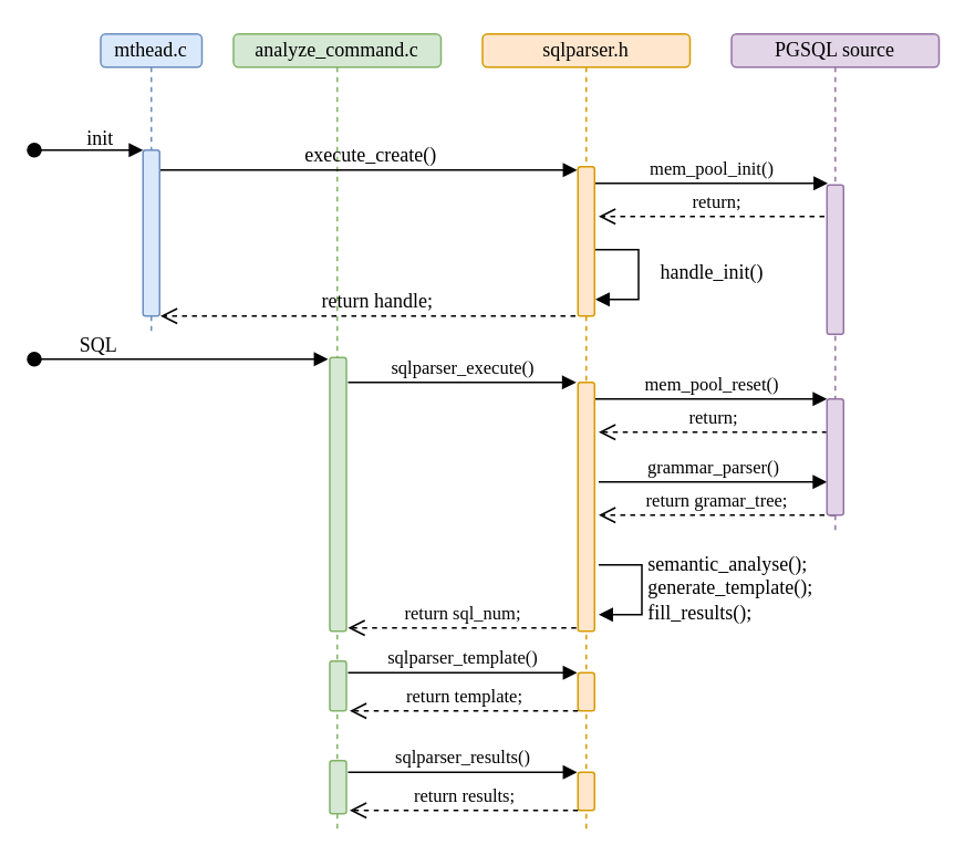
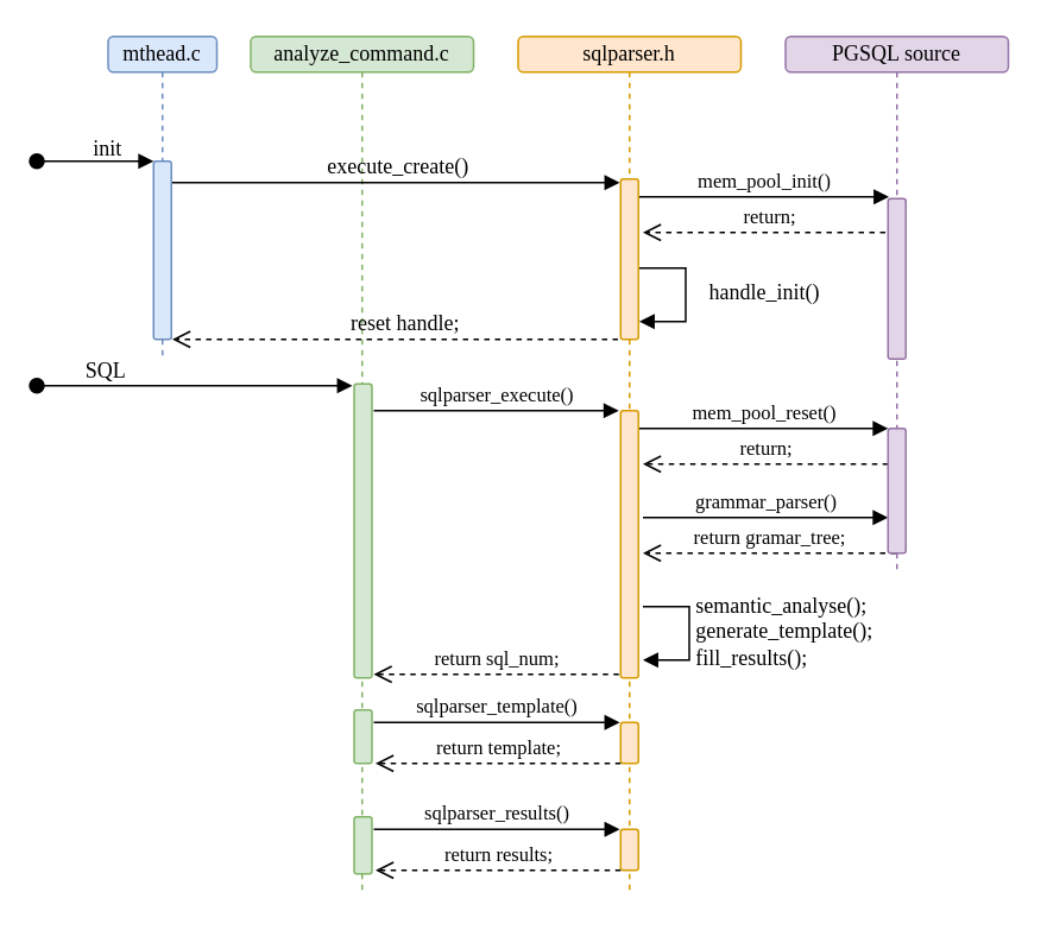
  <mxCell id="0" />
  <mxCell id="1" parent="0" />
  <mxCell id="2" value="analyze_command.c" style="shape=umlLifeline;perimeter=lifelinePerimeter;whiteSpace=wrap;html=1;container=0;dropTarget=0;collapsible=0;recursiveResize=0;outlineConnect=0;portConstraint=eastwest;newEdgeStyle={&quot;edgeStyle&quot;:&quot;elbowEdgeStyle&quot;,&quot;elbow&quot;:&quot;vertical&quot;,&quot;curved&quot;:0,&quot;rounded&quot;:0};size=20;participant=label;fontFamily=Comic Sans MS;rounded=1;fillColor=#d5e8d4;strokeColor=#82b366;" parent="1" vertex="1"><mxGeometry x="140" y="20" width="125" height="480" as="geometry" /></mxCell>
  <mxCell id="3" value="" style="html=1;points=[];perimeter=orthogonalPerimeter;outlineConnect=0;targetShapes=umlLifeline;portConstraint=eastwest;newEdgeStyle={&quot;edgeStyle&quot;:&quot;elbowEdgeStyle&quot;,&quot;elbow&quot;:&quot;vertical&quot;,&quot;curved&quot;:0,&quot;rounded&quot;:0};fontFamily=Comic Sans MS;rounded=1;fillColor=#d5e8d4;strokeColor=#82b366;" parent="2" vertex="1"><mxGeometry x="58" y="195" width="10" height="165" as="geometry" /></mxCell>
  <mxCell id="4" value="" style="html=1;points=[];perimeter=orthogonalPerimeter;outlineConnect=0;targetShapes=umlLifeline;portConstraint=eastwest;newEdgeStyle={&quot;edgeStyle&quot;:&quot;elbowEdgeStyle&quot;,&quot;elbow&quot;:&quot;vertical&quot;,&quot;curved&quot;:0,&quot;rounded&quot;:0};fontFamily=Comic Sans MS;rounded=1;fillColor=#d5e8d4;strokeColor=#82b366;" parent="2" vertex="1"><mxGeometry x="58" y="378" width="10" height="30" as="geometry" /></mxCell>
  <mxCell id="5" value="sqlparser.h" style="shape=umlLifeline;perimeter=lifelinePerimeter;whiteSpace=wrap;html=1;container=0;dropTarget=0;collapsible=0;recursiveResize=0;outlineConnect=0;portConstraint=eastwest;newEdgeStyle={&quot;edgeStyle&quot;:&quot;elbowEdgeStyle&quot;,&quot;elbow&quot;:&quot;vertical&quot;,&quot;curved&quot;:0,&quot;rounded&quot;:0};size=20;fontFamily=Comic Sans MS;rounded=1;fillColor=#ffe6cc;strokeColor=#d79b00;" parent="1" vertex="1"><mxGeometry x="290" y="20" width="125" height="480" as="geometry" /></mxCell>
  <mxCell id="6" value="" style="html=1;points=[];perimeter=orthogonalPerimeter;outlineConnect=0;targetShapes=umlLifeline;portConstraint=eastwest;newEdgeStyle={&quot;edgeStyle&quot;:&quot;elbowEdgeStyle&quot;,&quot;elbow&quot;:&quot;vertical&quot;,&quot;curved&quot;:0,&quot;rounded&quot;:0};fontFamily=Comic Sans MS;rounded=1;fillColor=#ffe6cc;strokeColor=#d79b00;" parent="5" vertex="1"><mxGeometry x="57.5" y="80" width="10" height="90" as="geometry" /></mxCell>
  <mxCell id="7" value="" style="html=1;points=[];perimeter=orthogonalPerimeter;outlineConnect=0;targetShapes=umlLifeline;portConstraint=eastwest;newEdgeStyle={&quot;edgeStyle&quot;:&quot;elbowEdgeStyle&quot;,&quot;elbow&quot;:&quot;vertical&quot;,&quot;curved&quot;:0,&quot;rounded&quot;:0};fontFamily=Comic Sans MS;rounded=1;fillColor=#ffe6cc;strokeColor=#d79b00;" parent="5" vertex="1"><mxGeometry x="57.5" y="210" width="10" height="150" as="geometry" /></mxCell>
  <mxCell id="8" value="" style="html=1;points=[];perimeter=orthogonalPerimeter;outlineConnect=0;targetShapes=umlLifeline;portConstraint=eastwest;newEdgeStyle={&quot;edgeStyle&quot;:&quot;elbowEdgeStyle&quot;,&quot;elbow&quot;:&quot;vertical&quot;,&quot;curved&quot;:0,&quot;rounded&quot;:0};fontFamily=Comic Sans MS;rounded=1;fillColor=#ffe6cc;strokeColor=#d79b00;" parent="5" vertex="1"><mxGeometry x="57.5" y="385" width="10" height="23" as="geometry" /></mxCell>
  <mxCell id="9" value="" style="html=1;points=[];perimeter=orthogonalPerimeter;outlineConnect=0;targetShapes=umlLifeline;portConstraint=eastwest;newEdgeStyle={&quot;edgeStyle&quot;:&quot;elbowEdgeStyle&quot;,&quot;elbow&quot;:&quot;vertical&quot;,&quot;curved&quot;:0,&quot;rounded&quot;:0};fontFamily=Comic Sans MS;rounded=1;fillColor=#ffe6cc;strokeColor=#d79b00;" parent="5" vertex="1"><mxGeometry x="57.5" y="445" width="10" height="23" as="geometry" /></mxCell>
  <mxCell id="10" value="" style="html=1;points=[];perimeter=orthogonalPerimeter;outlineConnect=0;targetShapes=umlLifeline;portConstraint=eastwest;newEdgeStyle={&quot;edgeStyle&quot;:&quot;elbowEdgeStyle&quot;,&quot;elbow&quot;:&quot;vertical&quot;,&quot;curved&quot;:0,&quot;rounded&quot;:0};fontFamily=Comic Sans MS;rounded=1;fillColor=#d5e8d4;strokeColor=#82b366;" parent="5" vertex="1"><mxGeometry x="-92" y="438" width="10" height="32" as="geometry" /></mxCell>
  <mxCell id="11" value="sqlparser_results()" style="html=1;verticalAlign=bottom;endArrow=block;edgeStyle=elbowEdgeStyle;elbow=vertical;curved=0;rounded=0;fontFamily=Comic Sans MS;" parent="5" edge="1"><mxGeometry width="80" relative="1" as="geometry"><mxPoint x="-81" y="445" as="sourcePoint" /><mxPoint x="57" y="445" as="targetPoint" /></mxGeometry></mxCell>
  <mxCell id="12" value="return results;" style="html=1;verticalAlign=bottom;endArrow=open;dashed=1;endSize=8;edgeStyle=elbowEdgeStyle;elbow=vertical;curved=0;rounded=0;fontFamily=Comic Sans MS;" parent="5" source="9" edge="1"><mxGeometry relative="1" as="geometry"><mxPoint y="468" as="sourcePoint" /><mxPoint x="-80" y="468" as="targetPoint" /></mxGeometry></mxCell>
  <mxCell id="13" value="mthead.c" style="shape=umlLifeline;perimeter=lifelinePerimeter;whiteSpace=wrap;html=1;container=0;dropTarget=0;collapsible=0;recursiveResize=0;outlineConnect=0;portConstraint=eastwest;newEdgeStyle={&quot;edgeStyle&quot;:&quot;elbowEdgeStyle&quot;,&quot;elbow&quot;:&quot;vertical&quot;,&quot;curved&quot;:0,&quot;rounded&quot;:0};size=20;fontFamily=Comic Sans MS;rounded=1;fillColor=#dae8fc;strokeColor=#6c8ebf;fontColor=#000000;" parent="1" vertex="1"><mxGeometry x="60" y="20" width="61" height="180" as="geometry" /></mxCell>
  <mxCell id="14" value="" style="html=1;points=[];perimeter=orthogonalPerimeter;outlineConnect=0;targetShapes=umlLifeline;portConstraint=eastwest;newEdgeStyle={&quot;edgeStyle&quot;:&quot;elbowEdgeStyle&quot;,&quot;elbow&quot;:&quot;vertical&quot;,&quot;curved&quot;:0,&quot;rounded&quot;:0};fontFamily=Comic Sans MS;rounded=1;fillColor=#dae8fc;strokeColor=#6c8ebf;" parent="13" vertex="1"><mxGeometry x="25.5" y="70" width="10" height="100" as="geometry" /></mxCell>
  <mxCell id="15" value="" style="html=1;verticalAlign=bottom;startArrow=oval;endArrow=block;startSize=8;edgeStyle=elbowEdgeStyle;elbow=vertical;curved=0;rounded=0;fontFamily=Comic Sans MS;" parent="13" target="14" edge="1"><mxGeometry relative="1" as="geometry"><mxPoint x="-40" y="70" as="sourcePoint" /></mxGeometry></mxCell>
  <mxCell id="16" value="" style="html=1;verticalAlign=bottom;endArrow=block;edgeStyle=elbowEdgeStyle;elbow=vertical;curved=0;rounded=0;arcSize=20;fontFamily=Comic Sans MS;" parent="1" edge="1"><mxGeometry width="80" relative="1" as="geometry"><mxPoint x="96" y="102" as="sourcePoint" /><mxPoint x="347" y="102" as="targetPoint" /></mxGeometry></mxCell>
  <mxCell id="17" value="" style="html=1;verticalAlign=bottom;endArrow=open;dashed=1;endSize=8;edgeStyle=elbowEdgeStyle;elbow=vertical;curved=0;rounded=0;fontFamily=Comic Sans MS;" parent="1" edge="1"><mxGeometry relative="1" as="geometry"><mxPoint x="346" y="190" as="sourcePoint" /><mxPoint x="96" y="190" as="targetPoint" /><mxPoint as="offset" /></mxGeometry></mxCell>
  <mxCell id="18" value="execute_create()" style="text;strokeColor=none;align=center;fillColor=none;html=1;verticalAlign=middle;whiteSpace=wrap;rounded=0;fontFamily=Comic Sans MS;" parent="1" vertex="1"><mxGeometry x="172.5" y="88" width="100" height="10" as="geometry" /></mxCell>
- <mxCell id="19" value="return handle;" style="text;strokeColor=none;align=center;fillColor=none;html=1;verticalAlign=middle;whiteSpace=wrap;rounded=0;fontFamily=Comic Sans MS;" parent="1" vertex="1"><mxGeometry x="182.5" y="176" width="87.5" height="10" as="geometry" /></mxCell>
+ <mxCell id="19" value="reset handle;" style="text;strokeColor=none;align=center;fillColor=none;html=1;verticalAlign=middle;whiteSpace=wrap;rounded=0;fontFamily=Comic Sans MS;" parent="1" vertex="1"><mxGeometry x="182.5" y="176" width="87.5" height="10" as="geometry" /></mxCell>
  <mxCell id="20" value="" style="html=1;verticalAlign=bottom;startArrow=oval;startFill=1;endArrow=block;startSize=8;edgeStyle=elbowEdgeStyle;elbow=vertical;curved=0;rounded=0;fontFamily=Comic Sans MS;" parent="1" edge="1"><mxGeometry width="60" relative="1" as="geometry"><mxPoint x="20" y="216" as="sourcePoint" /><mxPoint x="197" y="216" as="targetPoint" /></mxGeometry></mxCell>
  <mxCell id="21" value="sqlparser_execute()" style="html=1;verticalAlign=bottom;endArrow=block;edgeStyle=elbowEdgeStyle;elbow=vertical;curved=0;rounded=0;fontFamily=Comic Sans MS;" parent="1" edge="1"><mxGeometry width="80" relative="1" as="geometry"><mxPoint x="209" y="230" as="sourcePoint" /><mxPoint x="346.5" y="230" as="targetPoint" /></mxGeometry></mxCell>
  <mxCell id="22" value="return sql_num;" style="html=1;verticalAlign=bottom;endArrow=open;dashed=1;endSize=8;edgeStyle=elbowEdgeStyle;elbow=horizontal;curved=0;rounded=0;fontFamily=Comic Sans MS;" parent="1" edge="1"><mxGeometry x="-0.001" relative="1" as="geometry"><mxPoint x="346.5" y="378" as="sourcePoint" /><mxPoint x="209" y="378" as="targetPoint" /><Array as="points"><mxPoint x="278" y="378" /></Array><mxPoint as="offset" /></mxGeometry></mxCell>
  <mxCell id="23" value="SQL" style="text;strokeColor=none;align=center;fillColor=none;html=1;verticalAlign=middle;whiteSpace=wrap;rounded=0;fontFamily=Comic Sans MS;" parent="1" vertex="1"><mxGeometry x="49" y="203" width="20" height="10" as="geometry" /></mxCell>
  <mxCell id="24" value="init" style="text;strokeColor=none;align=center;fillColor=none;html=1;verticalAlign=middle;whiteSpace=wrap;rounded=0;fontFamily=Comic Sans MS;" parent="1" vertex="1"><mxGeometry x="55" y="82" width="10" as="geometry" /></mxCell>
  <mxCell id="25" value="sqlparser_template()" style="html=1;verticalAlign=bottom;endArrow=block;edgeStyle=elbowEdgeStyle;elbow=vertical;curved=0;rounded=0;fontFamily=Comic Sans MS;" parent="1" edge="1"><mxGeometry width="80" relative="1" as="geometry"><mxPoint x="209" y="405" as="sourcePoint" /><mxPoint x="347" y="405" as="targetPoint" /></mxGeometry></mxCell>
  <mxCell id="26" value="return template;" style="html=1;verticalAlign=bottom;endArrow=open;dashed=1;endSize=8;edgeStyle=elbowEdgeStyle;elbow=vertical;curved=0;rounded=0;fontFamily=Comic Sans MS;" parent="1" source="8" edge="1"><mxGeometry relative="1" as="geometry"><mxPoint x="290" y="428" as="sourcePoint" /><mxPoint x="210" y="428" as="targetPoint" /></mxGeometry></mxCell>
  <mxCell id="27" value="mem_pool_init()" style="html=1;verticalAlign=bottom;endArrow=block;edgeStyle=elbowEdgeStyle;elbow=vertical;curved=0;rounded=0;fontFamily=Comic Sans MS;" parent="1" edge="1"><mxGeometry width="80" relative="1" as="geometry"><mxPoint x="358" y="110" as="sourcePoint" /><mxPoint x="498" y="110" as="targetPoint" /></mxGeometry></mxCell>
  <mxCell id="28" value="return;" style="html=1;verticalAlign=bottom;endArrow=open;dashed=1;endSize=8;edgeStyle=elbowEdgeStyle;elbow=vertical;curved=0;rounded=0;fontFamily=Comic Sans MS;" parent="1" source="35" edge="1"><mxGeometry relative="1" as="geometry"><mxPoint x="490" y="130" as="sourcePoint" /><mxPoint x="360" y="130" as="targetPoint" /></mxGeometry></mxCell>
  <mxCell id="29" value="" style="endArrow=block;endFill=1;endSize=6;html=1;rounded=0;align=left;verticalAlign=top;exitX=0.9;exitY=0.25;exitDx=0;exitDy=0;exitPerimeter=0;strokeWidth=1;fontFamily=Comic Sans MS;" parent="1" edge="1"><mxGeometry width="160" relative="1" as="geometry"><mxPoint x="358" y="150" as="sourcePoint" /><mxPoint x="358" y="180" as="targetPoint" /><Array as="points"><mxPoint x="384" y="150" /><mxPoint x="384" y="170" /><mxPoint x="384" y="180" /></Array></mxGeometry></mxCell>
  <mxCell id="30" value="handle_init()" style="text;strokeColor=none;align=center;fillColor=none;html=1;verticalAlign=middle;whiteSpace=wrap;rounded=0;fontFamily=Comic Sans MS;" parent="1" vertex="1"><mxGeometry x="388" y="154" width="81" height="20" as="geometry" /></mxCell>
  <mxCell id="31" value="mem_pool_reset()" style="html=1;verticalAlign=bottom;endArrow=block;edgeStyle=elbowEdgeStyle;elbow=vertical;curved=0;rounded=0;fontFamily=Comic Sans MS;" parent="1" target="37" edge="1"><mxGeometry width="80" relative="1" as="geometry"><mxPoint x="358" y="240" as="sourcePoint" /><mxPoint x="495" y="240" as="targetPoint" /></mxGeometry></mxCell>
  <mxCell id="32" value="return;" style="html=1;verticalAlign=bottom;endArrow=open;dashed=1;endSize=8;edgeStyle=elbowEdgeStyle;elbow=vertical;curved=0;rounded=0;fontFamily=Comic Sans MS;" parent="1" source="37" edge="1"><mxGeometry relative="1" as="geometry"><mxPoint x="490" y="260" as="sourcePoint" /><mxPoint x="360" y="260" as="targetPoint" /></mxGeometry></mxCell>
  <mxCell id="33" value="grammar_parser()" style="html=1;verticalAlign=bottom;endArrow=block;edgeStyle=elbowEdgeStyle;elbow=vertical;curved=0;rounded=0;fontFamily=Comic Sans MS;" parent="1" target="37" edge="1"><mxGeometry width="80" relative="1" as="geometry"><mxPoint x="360" y="290" as="sourcePoint" /><mxPoint x="495" y="290" as="targetPoint" /></mxGeometry></mxCell>
  <mxCell id="34" value="return gramar_tree;" style="html=1;verticalAlign=bottom;endArrow=open;dashed=1;endSize=8;edgeStyle=elbowEdgeStyle;elbow=vertical;curved=0;rounded=0;fontFamily=Comic Sans MS;" parent="1" source="35" edge="1"><mxGeometry relative="1" as="geometry"><mxPoint x="490" y="310" as="sourcePoint" /><mxPoint x="360" y="310" as="targetPoint" /></mxGeometry></mxCell>
  <mxCell id="35" value="PGSQL source" style="shape=umlLifeline;perimeter=lifelinePerimeter;whiteSpace=wrap;html=1;container=0;dropTarget=0;collapsible=0;recursiveResize=0;outlineConnect=0;portConstraint=eastwest;newEdgeStyle={&quot;edgeStyle&quot;:&quot;elbowEdgeStyle&quot;,&quot;elbow&quot;:&quot;vertical&quot;,&quot;curved&quot;:0,&quot;rounded&quot;:0};size=20;fontFamily=Comic Sans MS;rounded=1;fillColor=#e1d5e7;strokeColor=#9673a6;" parent="1" vertex="1"><mxGeometry x="440" y="20" width="125" height="300" as="geometry" /></mxCell>
  <mxCell id="36" value="" style="html=1;points=[];perimeter=orthogonalPerimeter;outlineConnect=0;targetShapes=umlLifeline;portConstraint=eastwest;newEdgeStyle={&quot;edgeStyle&quot;:&quot;elbowEdgeStyle&quot;,&quot;elbow&quot;:&quot;vertical&quot;,&quot;curved&quot;:0,&quot;rounded&quot;:0};fontFamily=Comic Sans MS;rounded=1;fillColor=#e1d5e7;strokeColor=#9673a6;" parent="35" vertex="1"><mxGeometry x="57.5" y="91" width="10" height="90" as="geometry" /></mxCell>
  <mxCell id="37" value="" style="html=1;points=[];perimeter=orthogonalPerimeter;outlineConnect=0;targetShapes=umlLifeline;portConstraint=eastwest;newEdgeStyle={&quot;edgeStyle&quot;:&quot;elbowEdgeStyle&quot;,&quot;elbow&quot;:&quot;vertical&quot;,&quot;curved&quot;:0,&quot;rounded&quot;:0};fontFamily=Comic Sans MS;rounded=1;fillColor=#e1d5e7;strokeColor=#9673a6;" parent="35" vertex="1"><mxGeometry x="57.5" y="220" width="10" height="70" as="geometry" /></mxCell>
  <mxCell id="38" value="" style="endArrow=block;endFill=1;endSize=6;html=1;rounded=0;align=left;verticalAlign=top;exitX=0.9;exitY=0.25;exitDx=0;exitDy=0;exitPerimeter=0;strokeWidth=1;fontFamily=Comic Sans MS;" parent="1" edge="1"><mxGeometry width="160" relative="1" as="geometry"><mxPoint x="360" y="340" as="sourcePoint" /><mxPoint x="360" y="370" as="targetPoint" /><Array as="points"><mxPoint x="386" y="340" /><mxPoint x="386" y="360" /><mxPoint x="386" y="370" /></Array></mxGeometry></mxCell>
  <mxCell id="39" value="semantic_analyse();&lt;br&gt;generate_template();&lt;br&gt;fill_results();" style="text;strokeColor=none;align=left;fillColor=none;html=1;verticalAlign=middle;whiteSpace=wrap;rounded=0;fontFamily=Comic Sans MS;" parent="1" vertex="1"><mxGeometry x="388" y="329" width="123" height="50" as="geometry" /></mxCell>
